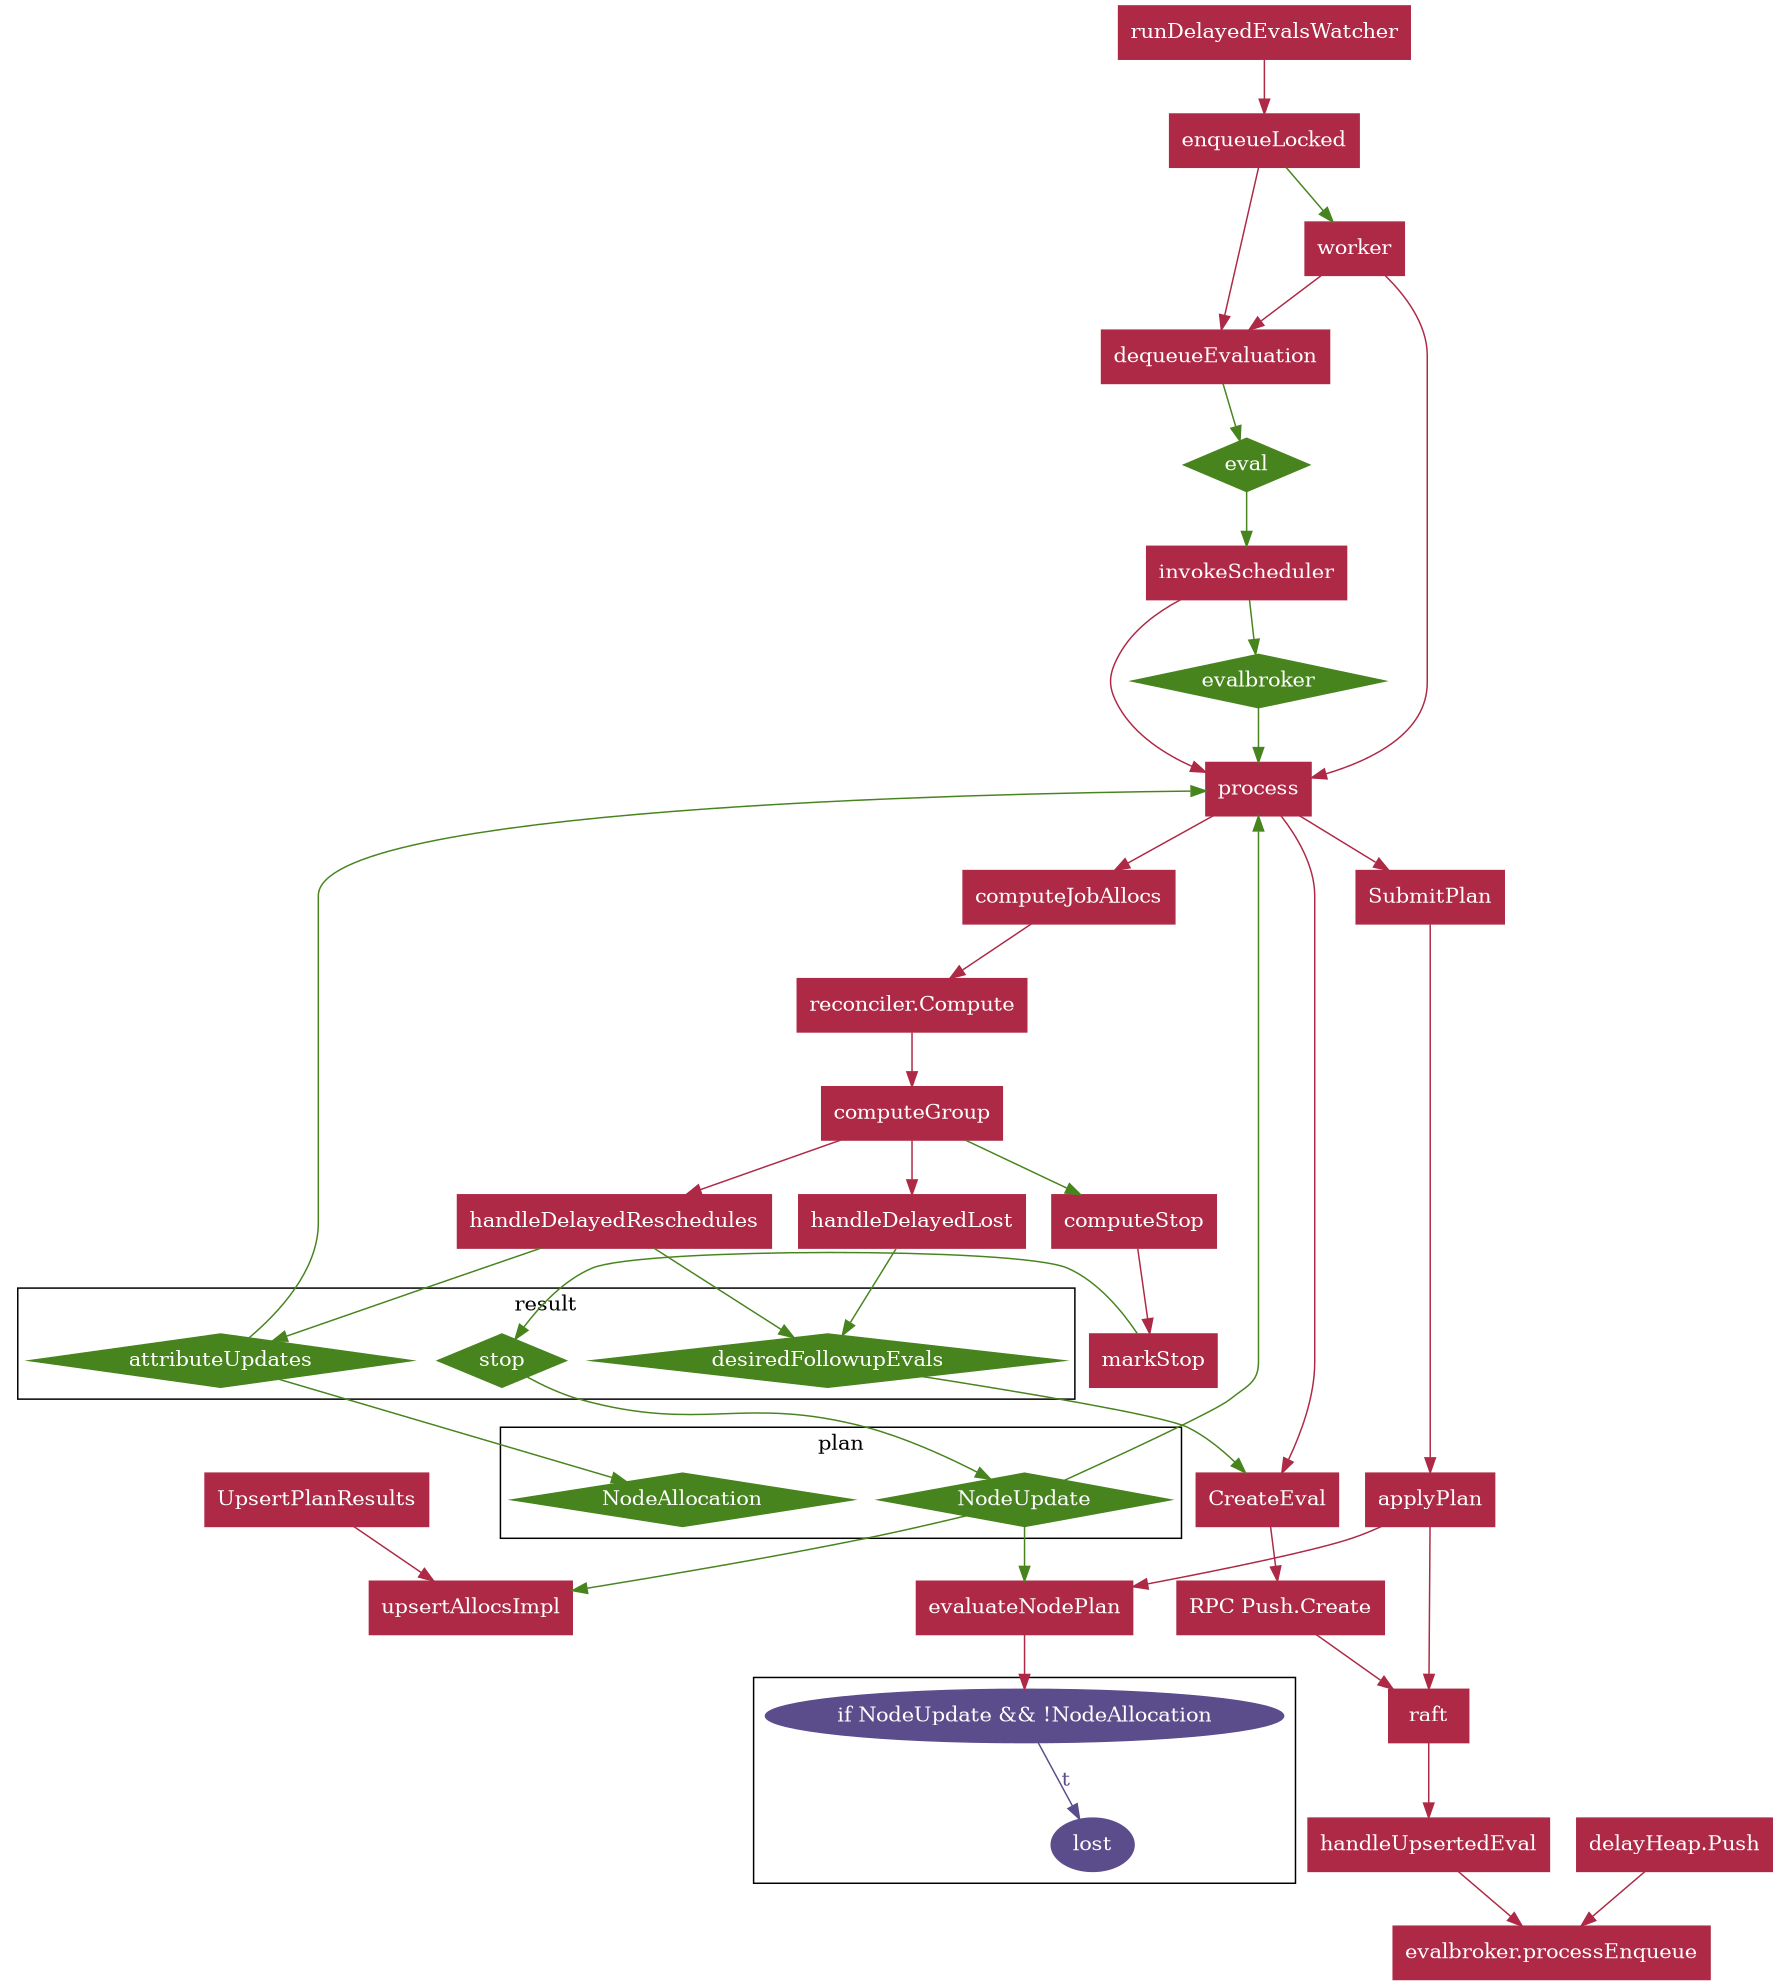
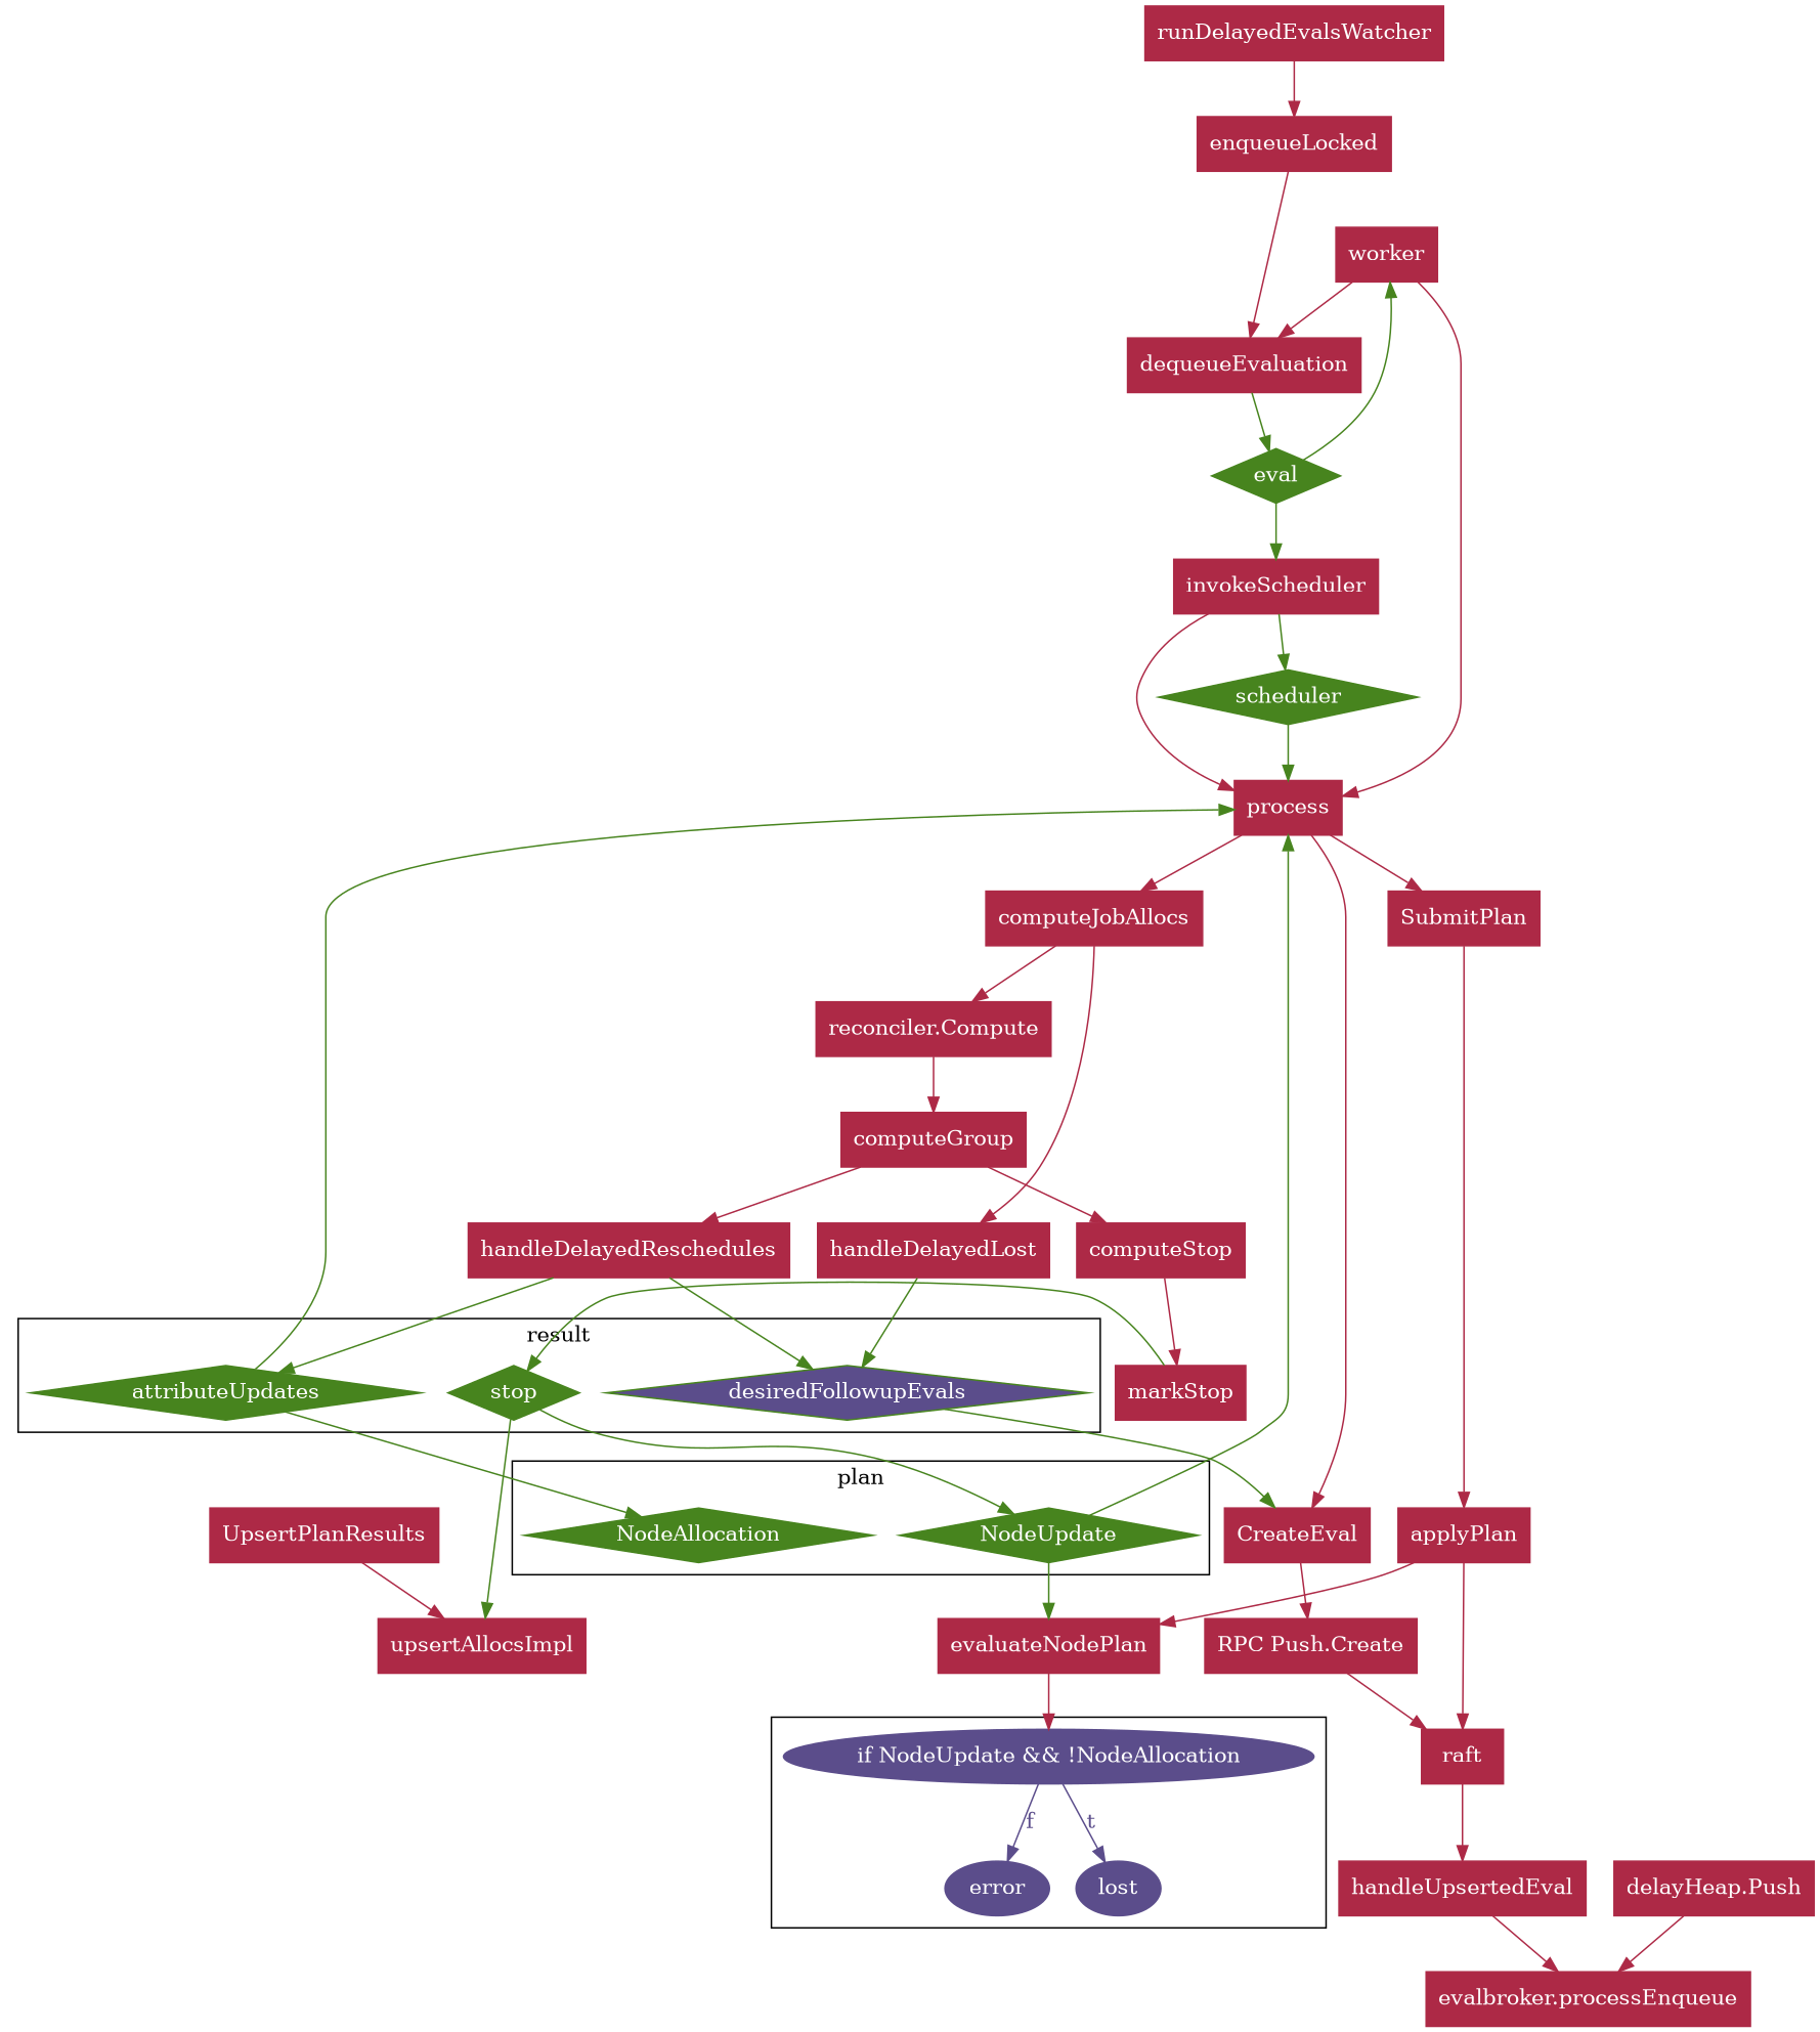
  digraph {
    compound=true
    node [color="#ad2946" fontcolor=white shape=rectangle style=filled]
    edge [color="#ad2946" fontcolor="#ad2946"]
    n1 [color="#5b4d8b" label="if NodeUpdate && !NodeAllocation" shape=oval]
    lost [color="#5b4d8b" shape=oval]
+   error [color="#5b4d8b" shape=oval]
    stop [color="#47841e" shape=diamond]
-   desiredFollowupEvals [color="#47841e" shape=diamond]
+   desiredFollowupEvals [color="#47841e" shape=diamond fillcolor="#5b4d8b"]
    attributeUpdates [color="#47841e" shape=diamond]
    NodeUpdate [color="#47841e" shape=diamond]
    NodeAllocation [color="#47841e" shape=diamond]
    CreateEval
    process
    evaluateNodePlan
    upsertAllocsImpl
    worker
    dequeueEvaluation
    eval [color="#47841e" shape=diamond]
    invokeScheduler
-   scheduler [color="#47841e" shape=diamond label=evalbroker]
+   scheduler [color="#47841e" shape=diamond]
    computeJobAllocs
    SubmitPlan
    "reconciler.Compute"
    n21 [label="RPC Push.Create"]
    applyPlan
    computeGroup
    computeStop
    handleDelayedLost
    handleDelayedReschedules
    markStop
    raft
    handleUpsertedEval
    "evalbroker.processEnqueue"
    UpsertPlanResults
    "delayHeap.Push"
    runDelayedEvalsWatcher
    enqueueLocked
    subgraph cluster_1 {
      n1
      lost
+     error
    }
    subgraph cluster_2 {
      label=result
      stop
      desiredFollowupEvals
      attributeUpdates
    }
    subgraph cluster_3 {
      label=plan
      NodeUpdate
      NodeAllocation
    }
    n1 -> lost [color="#5b4d8b" fontcolor="#5b4d8b" label=t]
+   n1 -> error [color="#5b4d8b" fontcolor="#5b4d8b" label=f]
    stop -> NodeUpdate [color="#47841e"]
    desiredFollowupEvals -> CreateEval [color="#47841e"]
    attributeUpdates -> NodeAllocation [color="#47841e"]
    attributeUpdates -> process [color="#47841e"]
    NodeUpdate -> process [color="#47841e"]
    NodeUpdate -> evaluateNodePlan [color="#47841e"]
-   NodeUpdate -> upsertAllocsImpl [color="#47841e"]
+   stop -> upsertAllocsImpl [color="#47841e"]
    CreateEval -> n21
    process -> CreateEval
    process -> computeJobAllocs
    process -> SubmitPlan
    evaluateNodePlan -> n1
    worker -> process
    worker -> dequeueEvaluation
    dequeueEvaluation -> eval [color="#47841e"]
-   enqueueLocked -> worker [color="#47841e"]
+   eval -> worker [color="#47841e"]
    eval -> invokeScheduler [color="#47841e"]
    invokeScheduler -> process
    invokeScheduler -> scheduler [color="#47841e"]
    scheduler -> process [color="#47841e"]
    computeJobAllocs -> "reconciler.Compute"
    SubmitPlan -> applyPlan
    "reconciler.Compute" -> computeGroup
    n21 -> raft
    applyPlan -> evaluateNodePlan
    applyPlan -> raft
-   computeGroup -> computeStop [color="#47841e"]
-   computeGroup -> handleDelayedLost
+   computeGroup -> computeStop
+   computeJobAllocs -> handleDelayedLost
    computeGroup -> handleDelayedReschedules
    computeStop -> markStop
    handleDelayedLost -> desiredFollowupEvals [color="#47841e"]
    handleDelayedReschedules -> desiredFollowupEvals [color="#47841e"]
    handleDelayedReschedules -> attributeUpdates [color="#47841e"]
    markStop -> stop [color="#47841e"]
    raft -> handleUpsertedEval
    handleUpsertedEval -> "evalbroker.processEnqueue"
    UpsertPlanResults -> upsertAllocsImpl
    "delayHeap.Push" -> "evalbroker.processEnqueue"
    runDelayedEvalsWatcher -> enqueueLocked
    enqueueLocked -> dequeueEvaluation
  }
